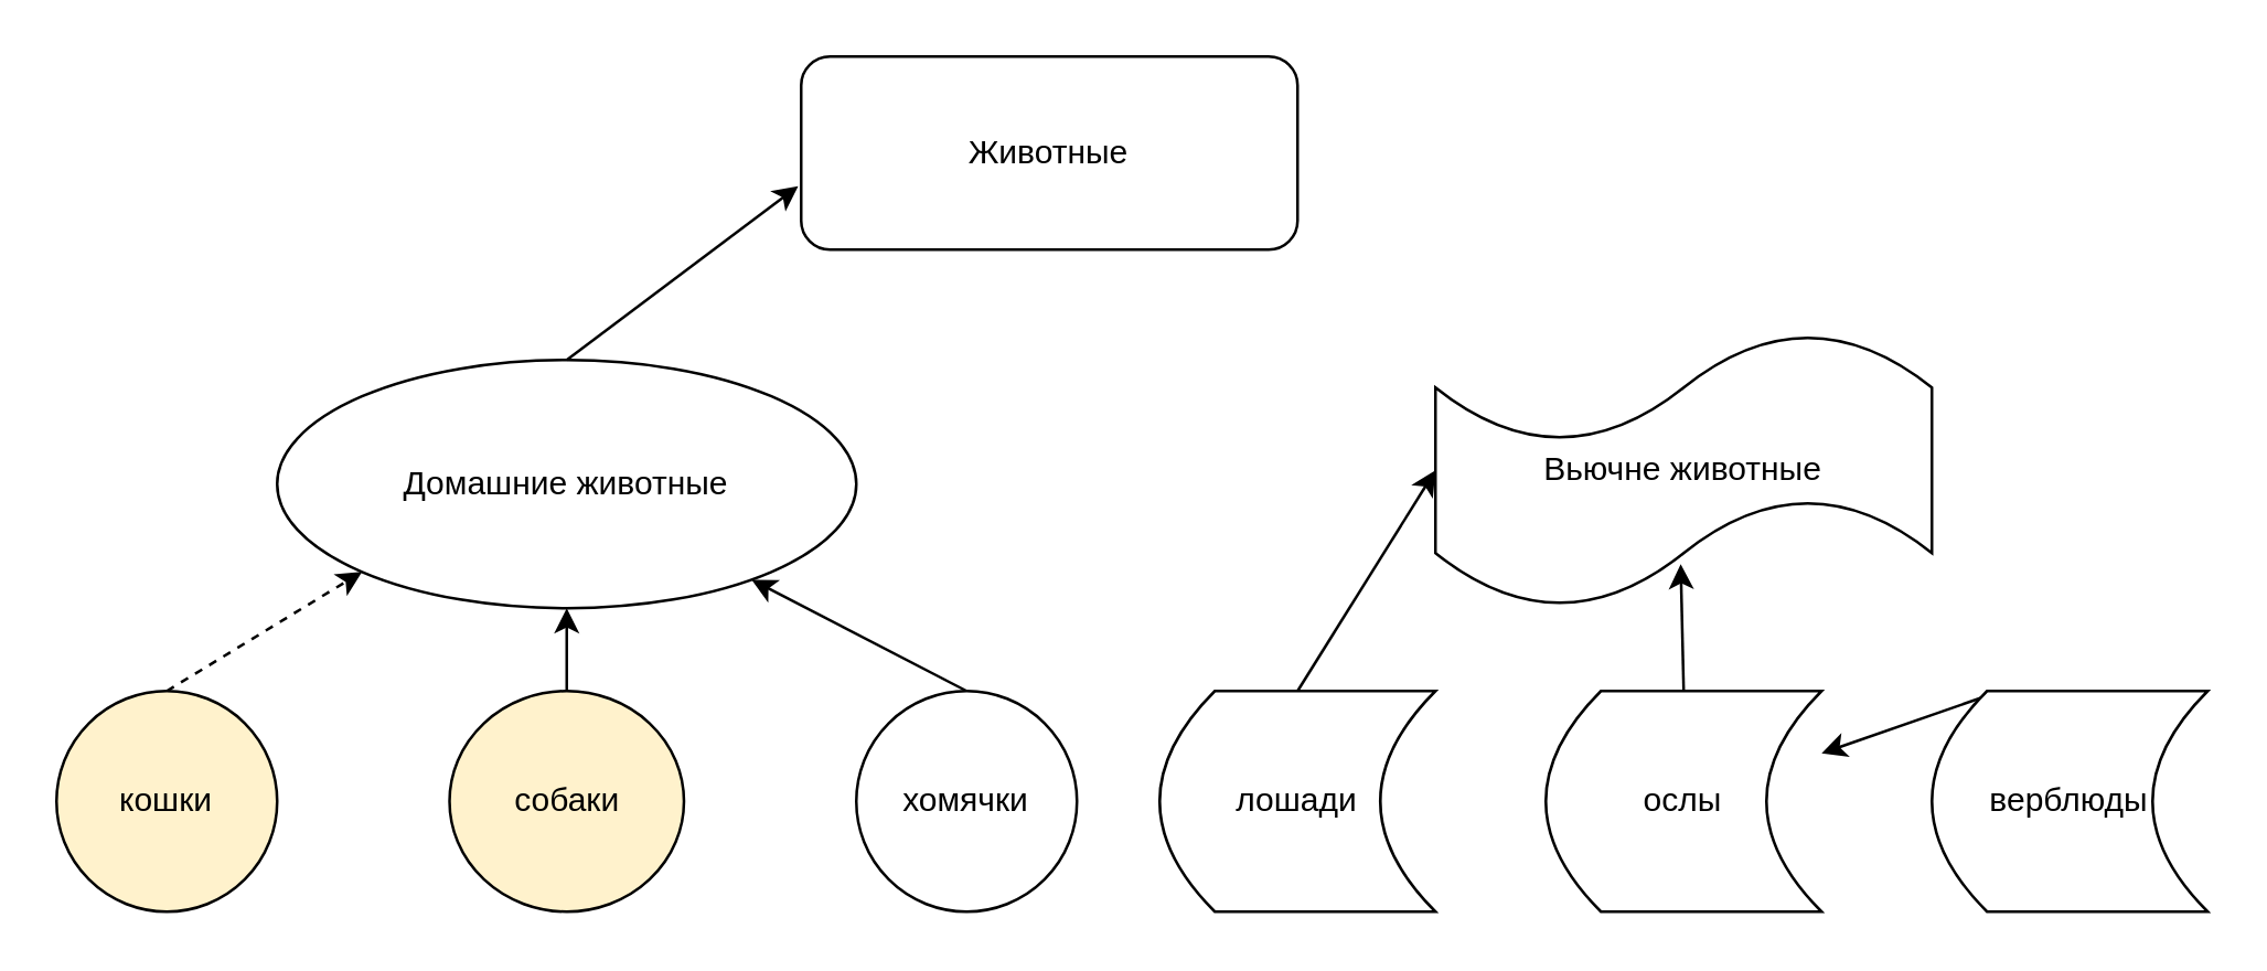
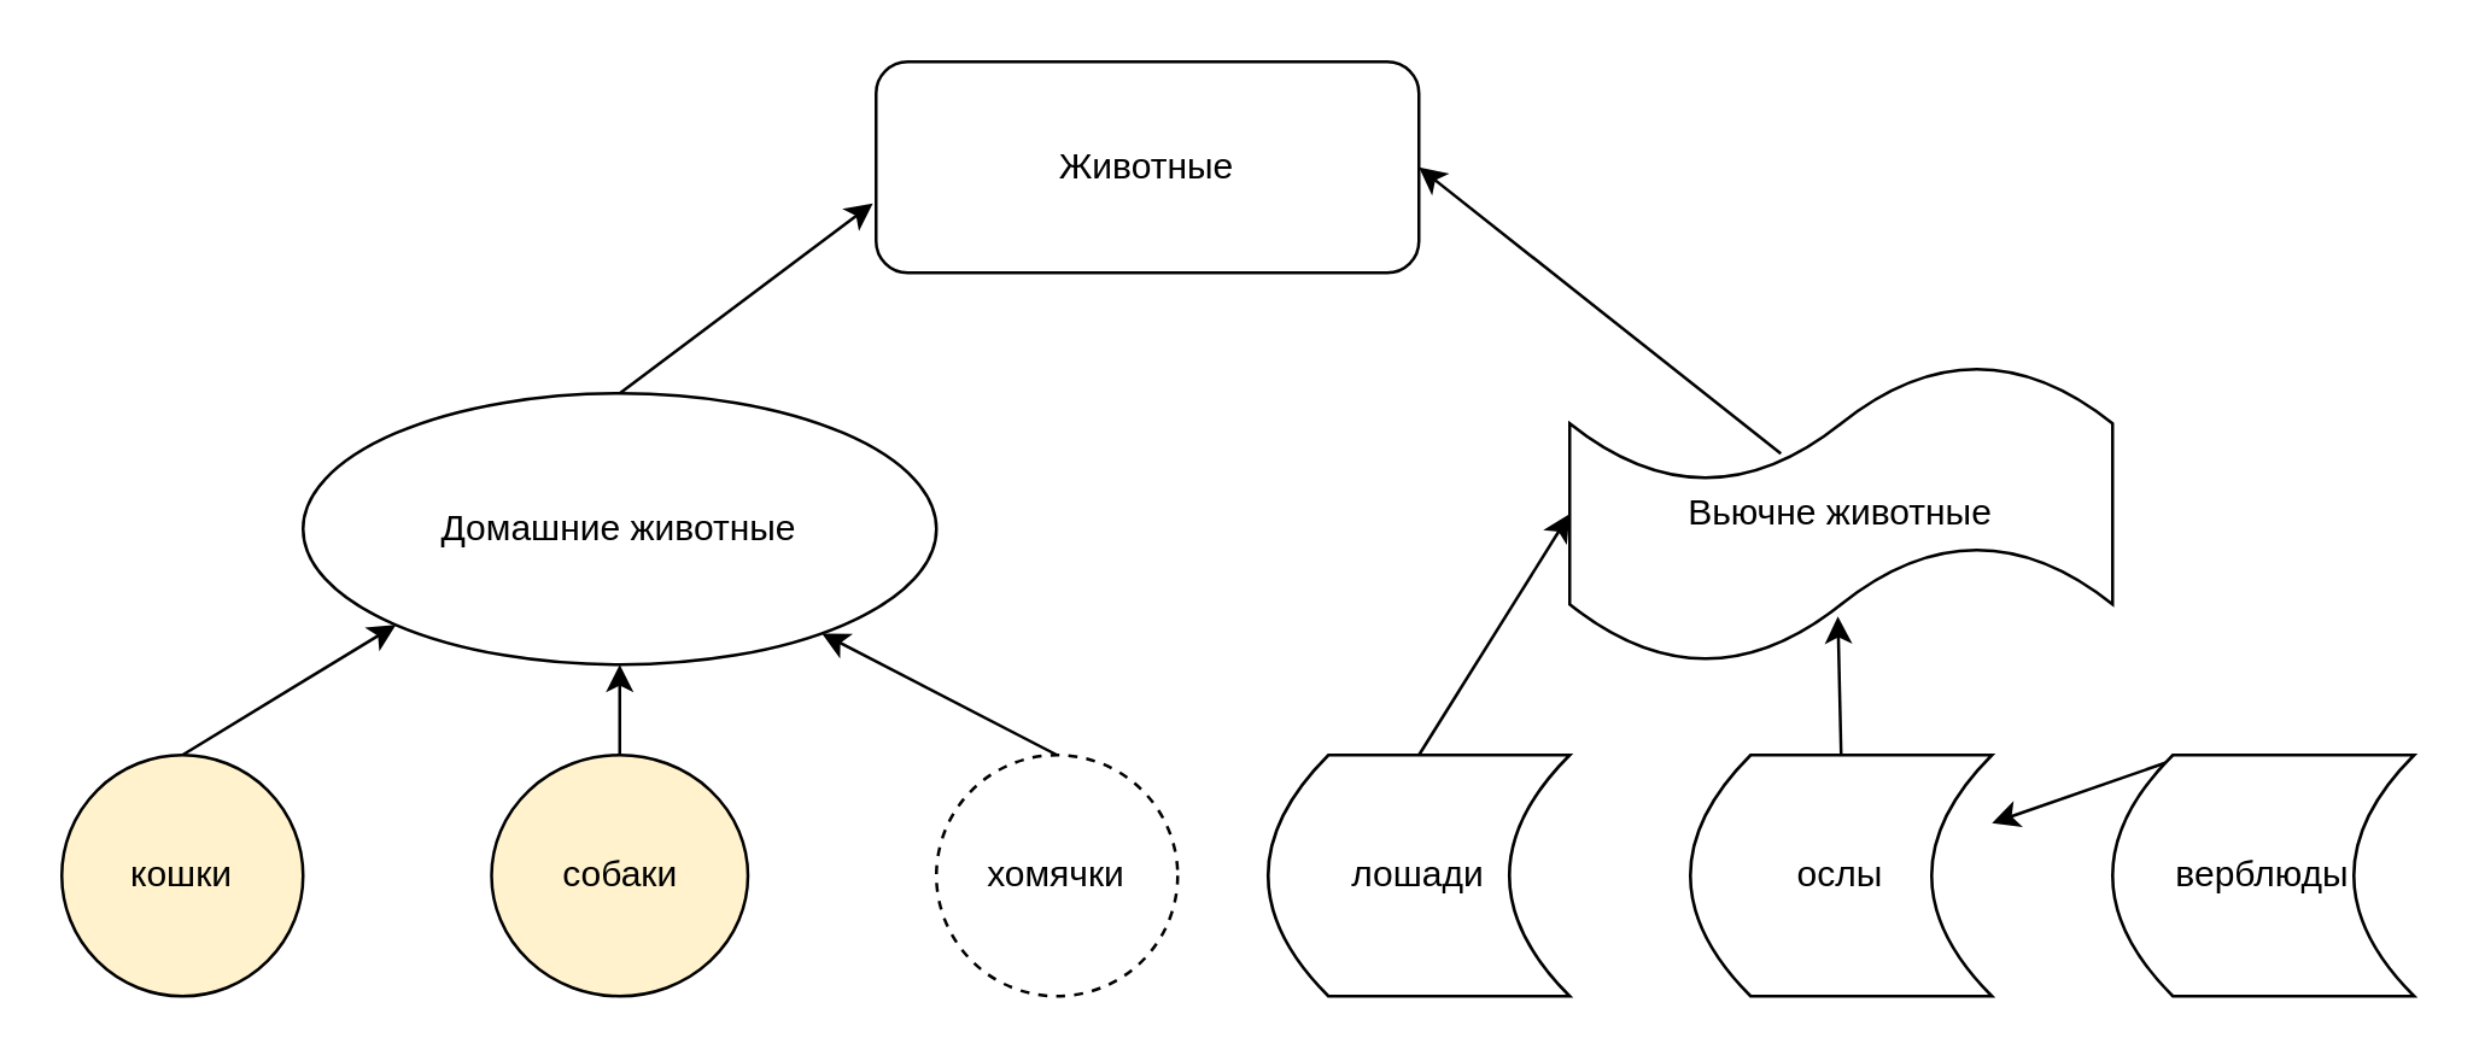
  <mxCell id="0" />
  <mxCell id="1" parent="0" />
  <mxCell id="2" value="Животные" style="rounded=1;whiteSpace=wrap;html=1;" parent="1" vertex="1"><mxGeometry x="290" y="20" width="180" height="70" as="geometry" /></mxCell>
- <mxCell id="3" style="edgeStyle=none;html=1;exitX=0.5;exitY=0;exitDx=0;exitDy=0;entryX=0;entryY=1;entryDx=0;entryDy=0;dashed=1;" edge="1" parent="1" source="4" target="9"><mxGeometry relative="1" as="geometry" /></mxCell>
+ <mxCell id="3" style="edgeStyle=none;html=1;exitX=0.5;exitY=0;exitDx=0;exitDy=0;entryX=0;entryY=1;entryDx=0;entryDy=0;" edge="1" parent="1" source="4" target="9"><mxGeometry relative="1" as="geometry" /></mxCell>
  <mxCell id="4" value="кошки" style="ellipse;whiteSpace=wrap;html=1;fillColor=#fff2cc;" parent="1" vertex="1"><mxGeometry x="20" y="250" width="80" height="80" as="geometry" /></mxCell>
  <mxCell id="5" style="edgeStyle=none;html=1;exitX=0.5;exitY=0;exitDx=0;exitDy=0;entryX=0.5;entryY=1;entryDx=0;entryDy=0;" edge="1" parent="1" source="6" target="9"><mxGeometry relative="1" as="geometry" /></mxCell>
  <mxCell id="6" value="собаки" style="ellipse;whiteSpace=wrap;html=1;fillColor=#fff2cc;" parent="1" vertex="1"><mxGeometry x="162.5" y="250" width="85" height="80" as="geometry" /></mxCell>
  <mxCell id="7" style="edgeStyle=none;html=1;exitX=0.5;exitY=0;exitDx=0;exitDy=0;" edge="1" parent="1" source="8" target="9"><mxGeometry relative="1" as="geometry" /></mxCell>
- <mxCell id="8" value="хомячки" style="ellipse;whiteSpace=wrap;html=1;" parent="1" vertex="1"><mxGeometry x="310" y="250" width="80" height="80" as="geometry" /></mxCell>
+ <mxCell id="8" value="хомячки" style="ellipse;whiteSpace=wrap;html=1;dashed=1;" parent="1" vertex="1"><mxGeometry x="310" y="250" width="80" height="80" as="geometry" /></mxCell>
  <mxCell id="9" value="Домашние животные" style="ellipse;whiteSpace=wrap;html=1;" parent="1" vertex="1"><mxGeometry x="100" y="130" width="210" height="90" as="geometry" /></mxCell>
+ <mxCell id="10" style="edgeStyle=none;html=1;entryX=1;entryY=0.5;entryDx=0;entryDy=0;exitX=0.389;exitY=0.3;exitDx=0;exitDy=0;exitPerimeter=0;" edge="1" parent="1" source="11" target="2"><mxGeometry relative="1" as="geometry" /></mxCell>
  <mxCell id="11" value="Вьючне животные" style="shape=tape;whiteSpace=wrap;html=1;" parent="1" vertex="1"><mxGeometry x="520" y="120" width="180" height="100" as="geometry" /></mxCell>
  <mxCell id="12" style="edgeStyle=none;html=1;exitX=0.25;exitY=0;exitDx=0;exitDy=0;" edge="1" parent="1" source="13" target="15"><mxGeometry relative="1" as="geometry" /></mxCell>
  <mxCell id="13" value="верблюды" style="shape=dataStorage;whiteSpace=wrap;html=1;fixedSize=1;" parent="1" vertex="1"><mxGeometry x="700" y="250" width="100" height="80" as="geometry" /></mxCell>
  <mxCell id="14" style="edgeStyle=none;html=1;exitX=0.5;exitY=0;exitDx=0;exitDy=0;entryX=0.494;entryY=0.84;entryDx=0;entryDy=0;entryPerimeter=0;" edge="1" parent="1" source="15" target="11"><mxGeometry relative="1" as="geometry" /></mxCell>
  <mxCell id="15" value="ослы" style="shape=dataStorage;whiteSpace=wrap;html=1;fixedSize=1;" parent="1" vertex="1"><mxGeometry x="560" y="250" width="100" height="80" as="geometry" /></mxCell>
  <mxCell id="16" style="edgeStyle=none;html=1;exitX=0.5;exitY=0;exitDx=0;exitDy=0;entryX=0;entryY=0.5;entryDx=0;entryDy=0;entryPerimeter=0;" edge="1" parent="1" source="17" target="11"><mxGeometry relative="1" as="geometry" /></mxCell>
  <mxCell id="17" value="лошади" style="shape=dataStorage;whiteSpace=wrap;html=1;fixedSize=1;" parent="1" vertex="1"><mxGeometry x="420" y="250" width="100" height="80" as="geometry" /></mxCell>
  <mxCell id="18" style="edgeStyle=none;html=1;exitX=0.5;exitY=0;exitDx=0;exitDy=0;entryX=-0.006;entryY=0.671;entryDx=0;entryDy=0;entryPerimeter=0;" edge="1" parent="1" source="9" target="2"><mxGeometry relative="1" as="geometry"><mxPoint x="200" y="60" as="targetPoint" /><mxPoint x="205" y="130" as="sourcePoint" /></mxGeometry></mxCell>
